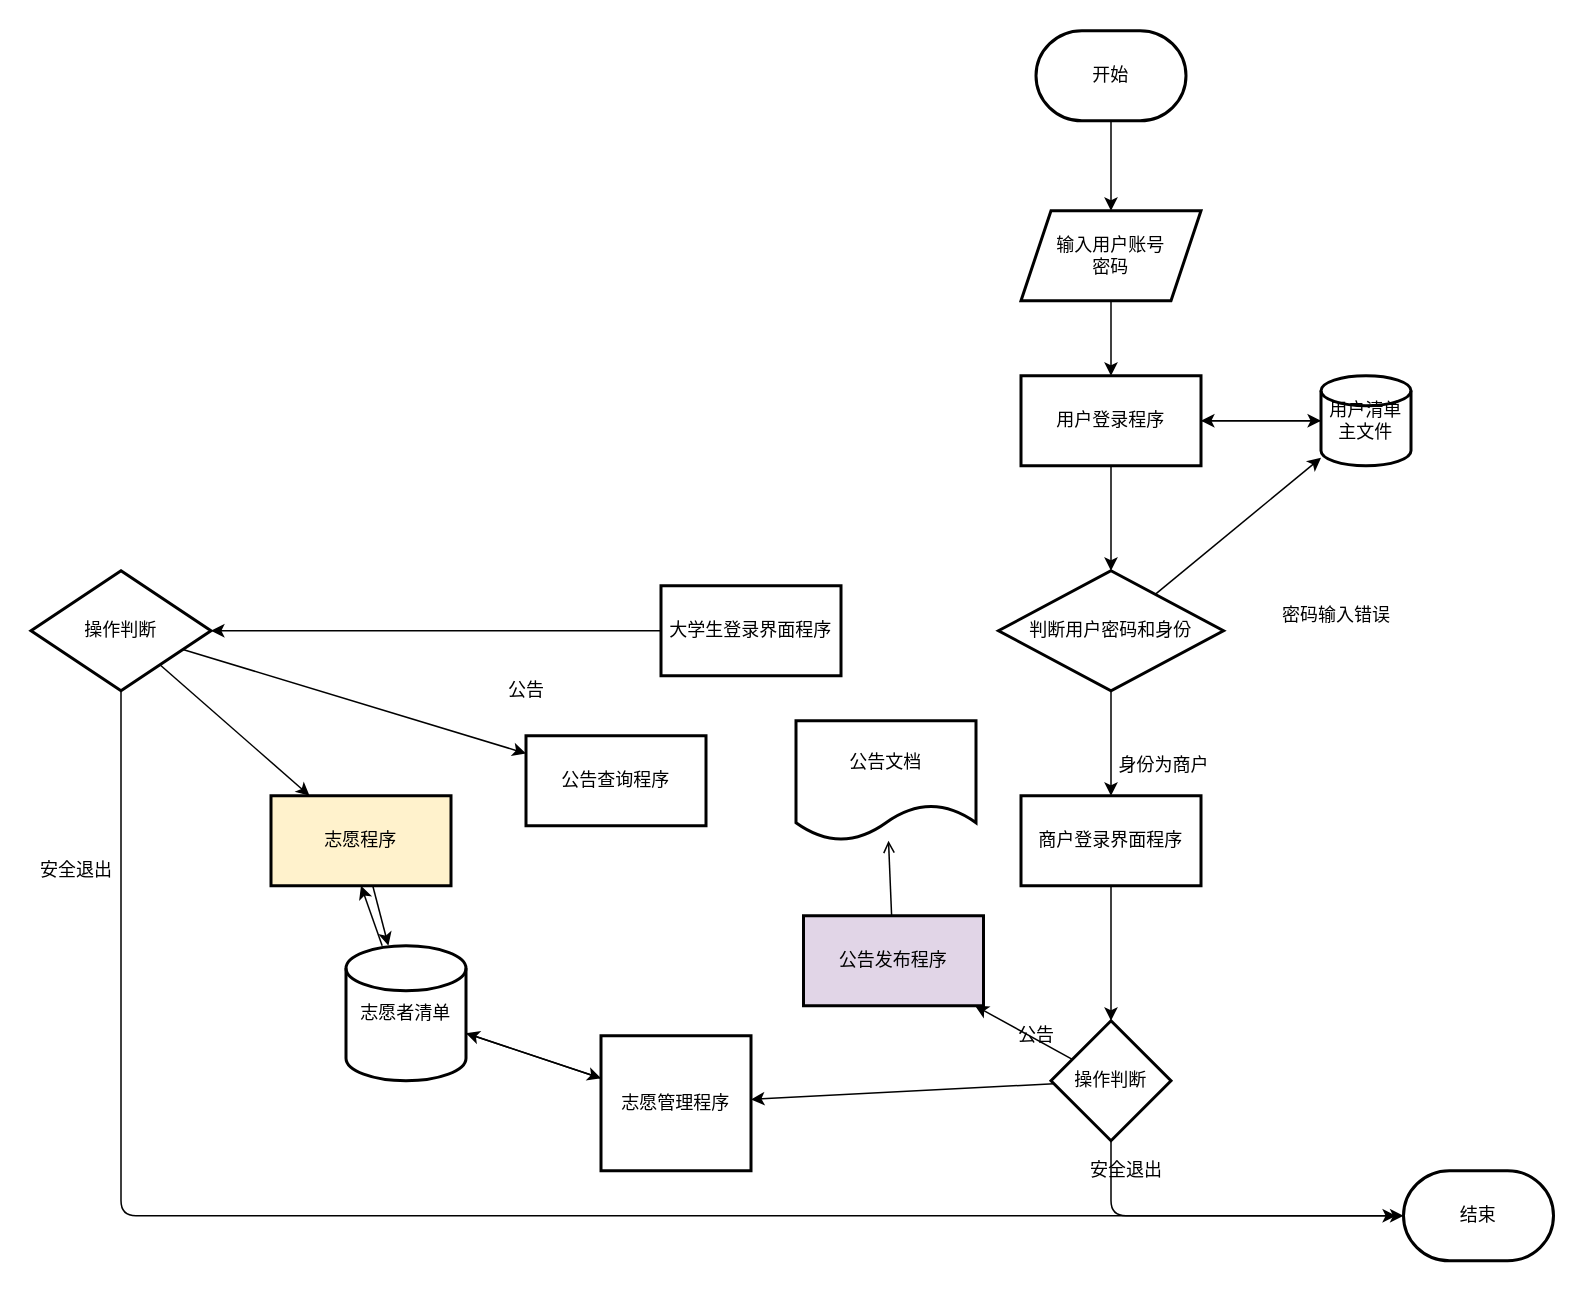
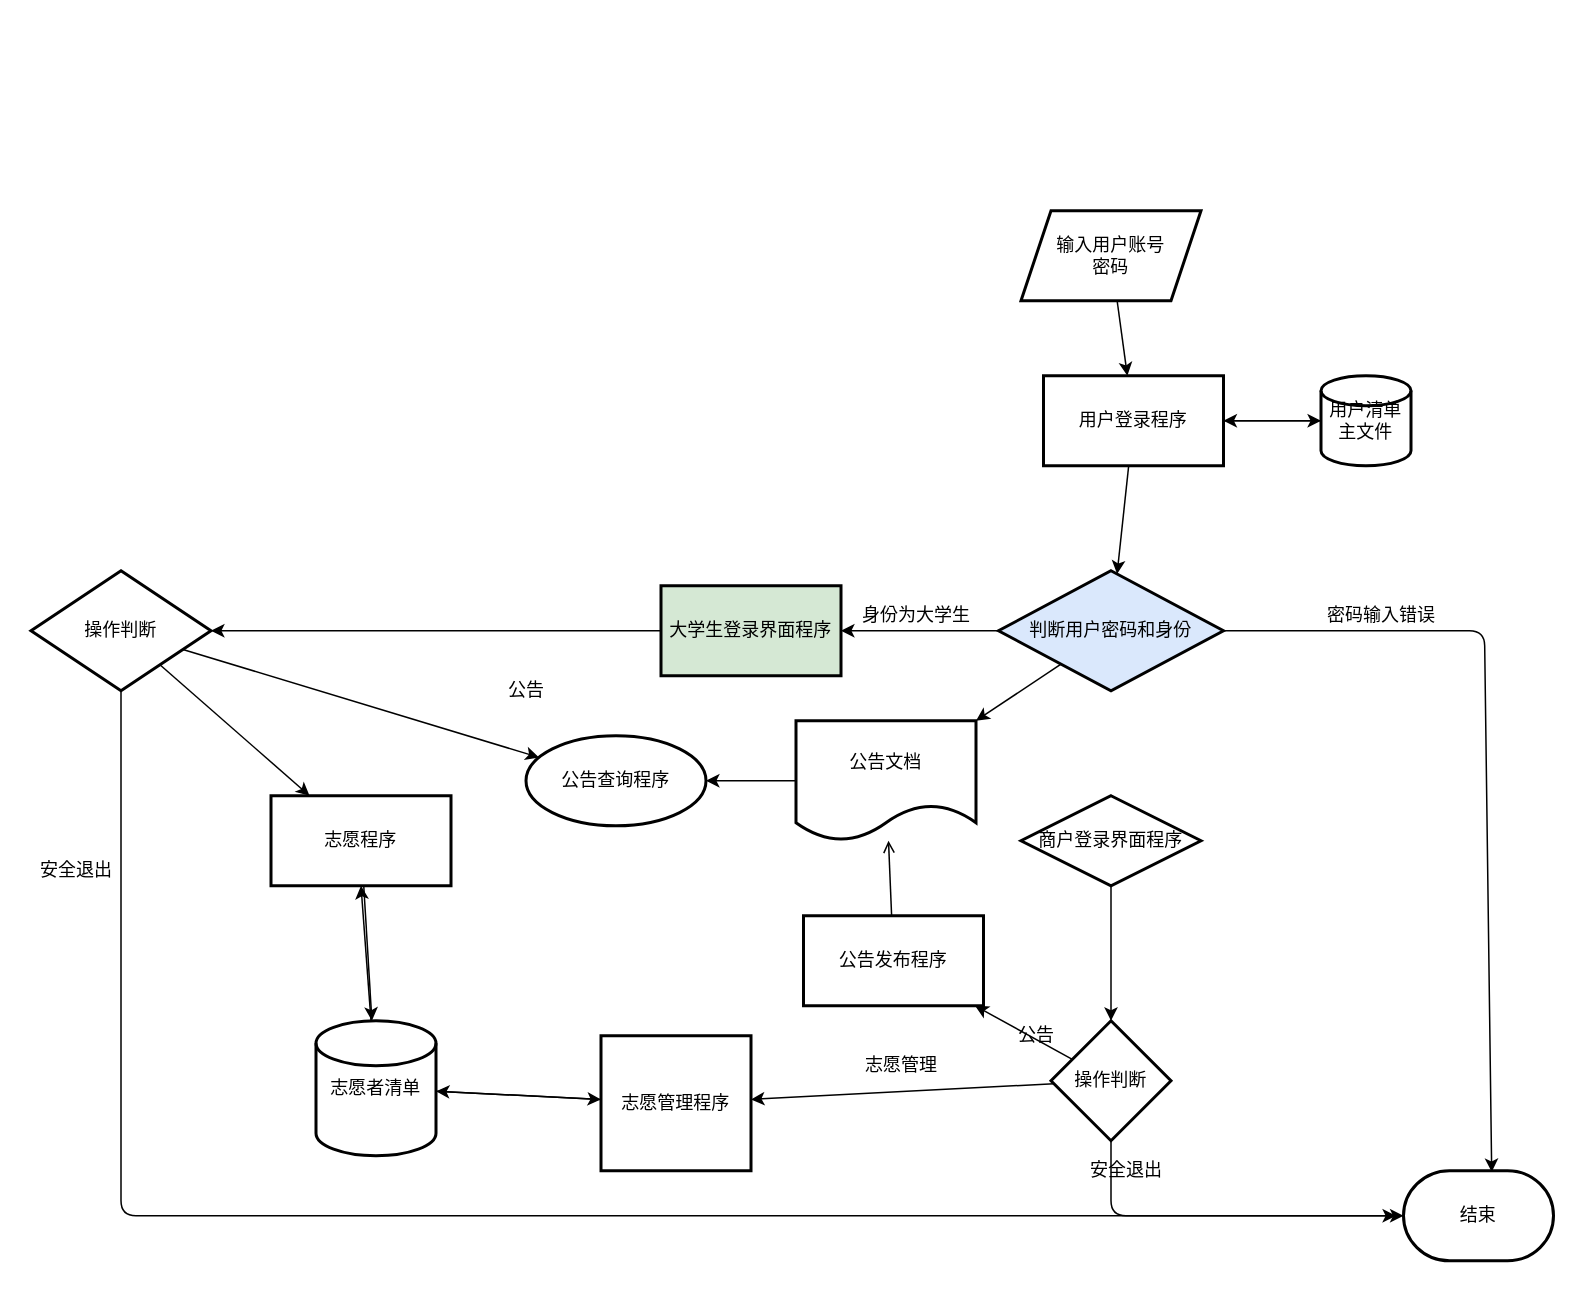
  <mxCell id="0" />
  <mxCell id="1" parent="0" />
- <mxCell id="2" value="" style="edgeStyle=none;html=1;" edge="1" parent="1" source="3" target="5"><mxGeometry relative="1" as="geometry" /></mxCell>
- <mxCell id="3" value="开始" style="strokeWidth=2;html=1;shape=mxgraph.flowchart.terminator;whiteSpace=wrap;" vertex="1" parent="1"><mxGeometry x="690" y="20" width="100" height="60" as="geometry" /></mxCell>
  <mxCell id="4" value="" style="edgeStyle=none;html=1;" edge="1" parent="1" source="5" target="8"><mxGeometry relative="1" as="geometry" /></mxCell>
  <mxCell id="5" value="输入用户账号&lt;br&gt;密码" style="shape=parallelogram;perimeter=parallelogramPerimeter;whiteSpace=wrap;html=1;fixedSize=1;strokeWidth=2;" vertex="1" parent="1"><mxGeometry x="680" y="140" width="120" height="60" as="geometry" /></mxCell>
  <mxCell id="6" style="edgeStyle=none;html=1;exitX=1;exitY=0.5;exitDx=0;exitDy=0;" edge="1" parent="1" source="8" target="10"><mxGeometry relative="1" as="geometry" /></mxCell>
  <mxCell id="7" value="" style="edgeStyle=none;html=1;" edge="1" parent="1" source="8" target="14"><mxGeometry relative="1" as="geometry" /></mxCell>
- <mxCell id="8" value="用户登录程序" style="whiteSpace=wrap;html=1;strokeWidth=2;" vertex="1" parent="1"><mxGeometry x="680" y="250" width="120" height="60" as="geometry" /></mxCell>
+ <mxCell id="8" value="用户登录程序" style="whiteSpace=wrap;html=1;strokeWidth=2;" vertex="1" parent="1"><mxGeometry x="695" y="250" width="120" height="60" as="geometry" /></mxCell>
  <mxCell id="9" value="" style="edgeStyle=none;html=1;" edge="1" parent="1" source="10" target="8"><mxGeometry relative="1" as="geometry" /></mxCell>
  <mxCell id="10" value="用户清单主文件" style="strokeWidth=2;html=1;shape=mxgraph.flowchart.database;whiteSpace=wrap;" vertex="1" parent="1"><mxGeometry x="880" y="250" width="60" height="60" as="geometry" /></mxCell>
- <mxCell id="12" value="" style="edgeStyle=none;html=1;" edge="1" parent="1" source="14" target="10"><mxGeometry relative="1" as="geometry" /></mxCell>
- <mxCell id="13" value="" style="edgeStyle=none;html=1;" edge="1" parent="1" source="14" target="20"><mxGeometry relative="1" as="geometry" /></mxCell>
- <mxCell id="14" value="判断用户密码和身份" style="rhombus;whiteSpace=wrap;html=1;strokeWidth=2;" vertex="1" parent="1"><mxGeometry x="665" y="380" width="150" height="80" as="geometry" /></mxCell>
+ <mxCell id="11" style="edgeStyle=none;html=1;exitX=1;exitY=0.5;exitDx=0;exitDy=0;entryX=0.588;entryY=0.013;entryDx=0;entryDy=0;entryPerimeter=0;" edge="1" parent="1" source="14" target="15"><mxGeometry relative="1" as="geometry"><Array as="points"><mxPoint x="989" y="420" /></Array></mxGeometry></mxCell>
+ <mxCell id="12" value="" style="edgeStyle=none;html=1;" edge="1" parent="1" source="14" target="18"><mxGeometry relative="1" as="geometry" /></mxCell>
+ <mxCell id="13" value="" style="edgeStyle=none;html=1;" edge="1" parent="1" source="14" target="37"><mxGeometry relative="1" as="geometry" /></mxCell>
+ <mxCell id="14" value="判断用户密码和身份" style="rhombus;whiteSpace=wrap;html=1;strokeWidth=2;fillColor=#dae8fc;" vertex="1" parent="1"><mxGeometry x="665" y="380" width="150" height="80" as="geometry" /></mxCell>
  <mxCell id="15" value="结束" style="strokeWidth=2;html=1;shape=mxgraph.flowchart.terminator;whiteSpace=wrap;" vertex="1" parent="1"><mxGeometry x="935" y="780" width="100" height="60" as="geometry" /></mxCell>
- <mxCell id="16" value="密码输入错误" style="text;html=1;align=center;verticalAlign=middle;resizable=0;points=[];autosize=1;strokeColor=none;fillColor=none;" vertex="1" parent="1"><mxGeometry x="845" y="400" width="90" height="20" as="geometry" /></mxCell>
+ <mxCell id="16" value="密码输入错误" style="text;html=1;align=center;verticalAlign=middle;resizable=0;points=[];autosize=1;strokeColor=none;fillColor=none;" vertex="1" parent="1"><mxGeometry x="875" y="400" width="90" height="20" as="geometry" /></mxCell>
  <mxCell id="17" value="" style="edgeStyle=none;html=1;" edge="1" parent="1" source="18" target="24"><mxGeometry relative="1" as="geometry" /></mxCell>
- <mxCell id="18" value="大学生登录界面程序" style="whiteSpace=wrap;html=1;strokeWidth=2;" vertex="1" parent="1"><mxGeometry x="440" y="390" width="120" height="60" as="geometry" /></mxCell>
+ <mxCell id="18" value="大学生登录界面程序" style="whiteSpace=wrap;html=1;strokeWidth=2;fillColor=#d5e8d4;" vertex="1" parent="1"><mxGeometry x="440" y="390" width="120" height="60" as="geometry" /></mxCell>
  <mxCell id="19" value="" style="edgeStyle=none;html=1;" edge="1" parent="1" source="20" target="32"><mxGeometry relative="1" as="geometry" /></mxCell>
- <mxCell id="20" value="商户登录界面程序" style="whiteSpace=wrap;html=1;strokeWidth=2;" vertex="1" parent="1"><mxGeometry x="680" y="530" width="120" height="60" as="geometry" /></mxCell>
+ <mxCell id="20" value="商户登录界面程序" style="rhombus;whiteSpace=wrap;html=1;strokeWidth=2;" vertex="1" parent="1"><mxGeometry x="680" y="530" width="120" height="60" as="geometry" /></mxCell>
  <mxCell id="21" value="" style="edgeStyle=none;html=1;" edge="1" parent="1" source="24" target="28"><mxGeometry relative="1" as="geometry" /></mxCell>
  <mxCell id="22" value="" style="edgeStyle=none;html=1;" edge="1" parent="1" source="24" target="45"><mxGeometry relative="1" as="geometry" /></mxCell>
  <mxCell id="23" style="edgeStyle=none;html=1;exitX=0.5;exitY=1;exitDx=0;exitDy=0;" edge="1" parent="1" source="24" target="15"><mxGeometry relative="1" as="geometry"><mxPoint x="490" y="820" as="targetPoint" /><Array as="points"><mxPoint x="80" y="810" /></Array></mxGeometry></mxCell>
  <mxCell id="24" value="操作判断" style="rhombus;whiteSpace=wrap;html=1;strokeWidth=2;" vertex="1" parent="1"><mxGeometry x="20" y="380" width="120" height="80" as="geometry" /></mxCell>
- <mxCell id="26" value="身份为商户" style="text;html=1;align=center;verticalAlign=middle;resizable=0;points=[];autosize=1;strokeColor=none;fillColor=none;" vertex="1" parent="1"><mxGeometry x="735" y="500" width="80" height="20" as="geometry" /></mxCell>
+ <mxCell id="25" value="身份为大学生" style="text;html=1;align=center;verticalAlign=middle;resizable=0;points=[];autosize=1;strokeColor=none;fillColor=none;" vertex="1" parent="1"><mxGeometry x="565" y="400" width="90" height="20" as="geometry" /></mxCell>
  <mxCell id="27" value="公告" style="text;html=1;align=center;verticalAlign=middle;resizable=0;points=[];autosize=1;strokeColor=none;fillColor=none;" vertex="1" parent="1"><mxGeometry x="330" y="450" width="40" height="20" as="geometry" /></mxCell>
- <mxCell id="28" value="公告查询程序" style="whiteSpace=wrap;html=1;strokeWidth=2;" vertex="1" parent="1"><mxGeometry x="350" y="490" width="120" height="60" as="geometry" /></mxCell>
+ <mxCell id="28" value="公告查询程序" style="ellipse;whiteSpace=wrap;html=1;strokeWidth=2;" vertex="1" parent="1"><mxGeometry x="350" y="490" width="120" height="60" as="geometry" /></mxCell>
  <mxCell id="29" value="" style="edgeStyle=none;html=1;" edge="1" parent="1" source="32" target="34"><mxGeometry relative="1" as="geometry" /></mxCell>
  <mxCell id="30" value="" style="edgeStyle=none;html=1;" edge="1" parent="1" source="32" target="39"><mxGeometry relative="1" as="geometry" /></mxCell>
  <mxCell id="31" style="edgeStyle=none;html=1;exitX=0.5;exitY=1;exitDx=0;exitDy=0;" edge="1" parent="1" source="32"><mxGeometry relative="1" as="geometry"><mxPoint x="930" y="810" as="targetPoint" /><Array as="points"><mxPoint x="740" y="810" /></Array></mxGeometry></mxCell>
  <mxCell id="32" value="操作判断" style="rhombus;whiteSpace=wrap;html=1;strokeWidth=2;" vertex="1" parent="1"><mxGeometry x="700" y="680" width="80" height="80" as="geometry" /></mxCell>
  <mxCell id="33" value="" style="edgeStyle=none;html=1;endArrow=open;" edge="1" parent="1" source="34" target="37"><mxGeometry relative="1" as="geometry" /></mxCell>
- <mxCell id="34" value="公告发布程序" style="whiteSpace=wrap;html=1;strokeWidth=2;fillColor=#e1d5e7;" vertex="1" parent="1"><mxGeometry x="535" y="610" width="120" height="60" as="geometry" /></mxCell>
+ <mxCell id="34" value="公告发布程序" style="whiteSpace=wrap;html=1;strokeWidth=2;" vertex="1" parent="1"><mxGeometry x="535" y="610" width="120" height="60" as="geometry" /></mxCell>
  <mxCell id="35" value="公告" style="text;html=1;align=center;verticalAlign=middle;resizable=0;points=[];autosize=1;strokeColor=none;fillColor=none;" vertex="1" parent="1"><mxGeometry x="670" y="680" width="40" height="20" as="geometry" /></mxCell>
+ <mxCell id="36" value="" style="edgeStyle=none;html=1;" edge="1" parent="1" source="37" target="28"><mxGeometry relative="1" as="geometry" /></mxCell>
  <mxCell id="37" value="公告文档" style="shape=document;whiteSpace=wrap;html=1;boundedLbl=1;strokeWidth=2;" vertex="1" parent="1"><mxGeometry x="530" y="480" width="120" height="80" as="geometry" /></mxCell>
  <mxCell id="38" style="edgeStyle=none;html=1;" edge="1" parent="1" source="39" target="43"><mxGeometry relative="1" as="geometry" /></mxCell>
  <mxCell id="39" value="志愿管理程序" style="whiteSpace=wrap;html=1;strokeWidth=2;" vertex="1" parent="1"><mxGeometry x="400" y="690" width="100" height="90" as="geometry" /></mxCell>
+ <mxCell id="40" value="志愿管理" style="text;html=1;align=center;verticalAlign=middle;resizable=0;points=[];autosize=1;strokeColor=none;fillColor=none;" vertex="1" parent="1"><mxGeometry x="570" y="700" width="60" height="20" as="geometry" /></mxCell>
  <mxCell id="41" value="" style="edgeStyle=none;html=1;" edge="1" parent="1" source="43" target="39"><mxGeometry relative="1" as="geometry" /></mxCell>
  <mxCell id="42" style="edgeStyle=none;html=1;entryX=0.5;entryY=1;entryDx=0;entryDy=0;" edge="1" parent="1" source="43" target="45"><mxGeometry relative="1" as="geometry" /></mxCell>
- <mxCell id="43" value="志愿者清单" style="strokeWidth=2;html=1;shape=mxgraph.flowchart.database;whiteSpace=wrap;" vertex="1" parent="1"><mxGeometry x="230" y="630" width="80" height="90" as="geometry" /></mxCell>
+ <mxCell id="43" value="志愿者清单" style="strokeWidth=2;html=1;shape=mxgraph.flowchart.database;whiteSpace=wrap;" vertex="1" parent="1"><mxGeometry x="210" y="680" width="80" height="90" as="geometry" /></mxCell>
  <mxCell id="44" value="" style="edgeStyle=none;html=1;" edge="1" parent="1" source="45" target="43"><mxGeometry relative="1" as="geometry" /></mxCell>
- <mxCell id="45" value="志愿程序" style="whiteSpace=wrap;html=1;strokeWidth=2;fillColor=#fff2cc;" vertex="1" parent="1"><mxGeometry x="180" y="530" width="120" height="60" as="geometry" /></mxCell>
+ <mxCell id="45" value="志愿程序" style="whiteSpace=wrap;html=1;strokeWidth=2;" vertex="1" parent="1"><mxGeometry x="180" y="530" width="120" height="60" as="geometry" /></mxCell>
  <mxCell id="46" value="安全退出" style="text;html=1;align=center;verticalAlign=middle;resizable=0;points=[];autosize=1;strokeColor=none;fillColor=none;" vertex="1" parent="1"><mxGeometry x="20" y="570" width="60" height="20" as="geometry" /></mxCell>
  <mxCell id="47" value="安全退出" style="text;html=1;align=center;verticalAlign=middle;resizable=0;points=[];autosize=1;strokeColor=none;fillColor=none;" vertex="1" parent="1"><mxGeometry x="720" y="770" width="60" height="20" as="geometry" /></mxCell>
